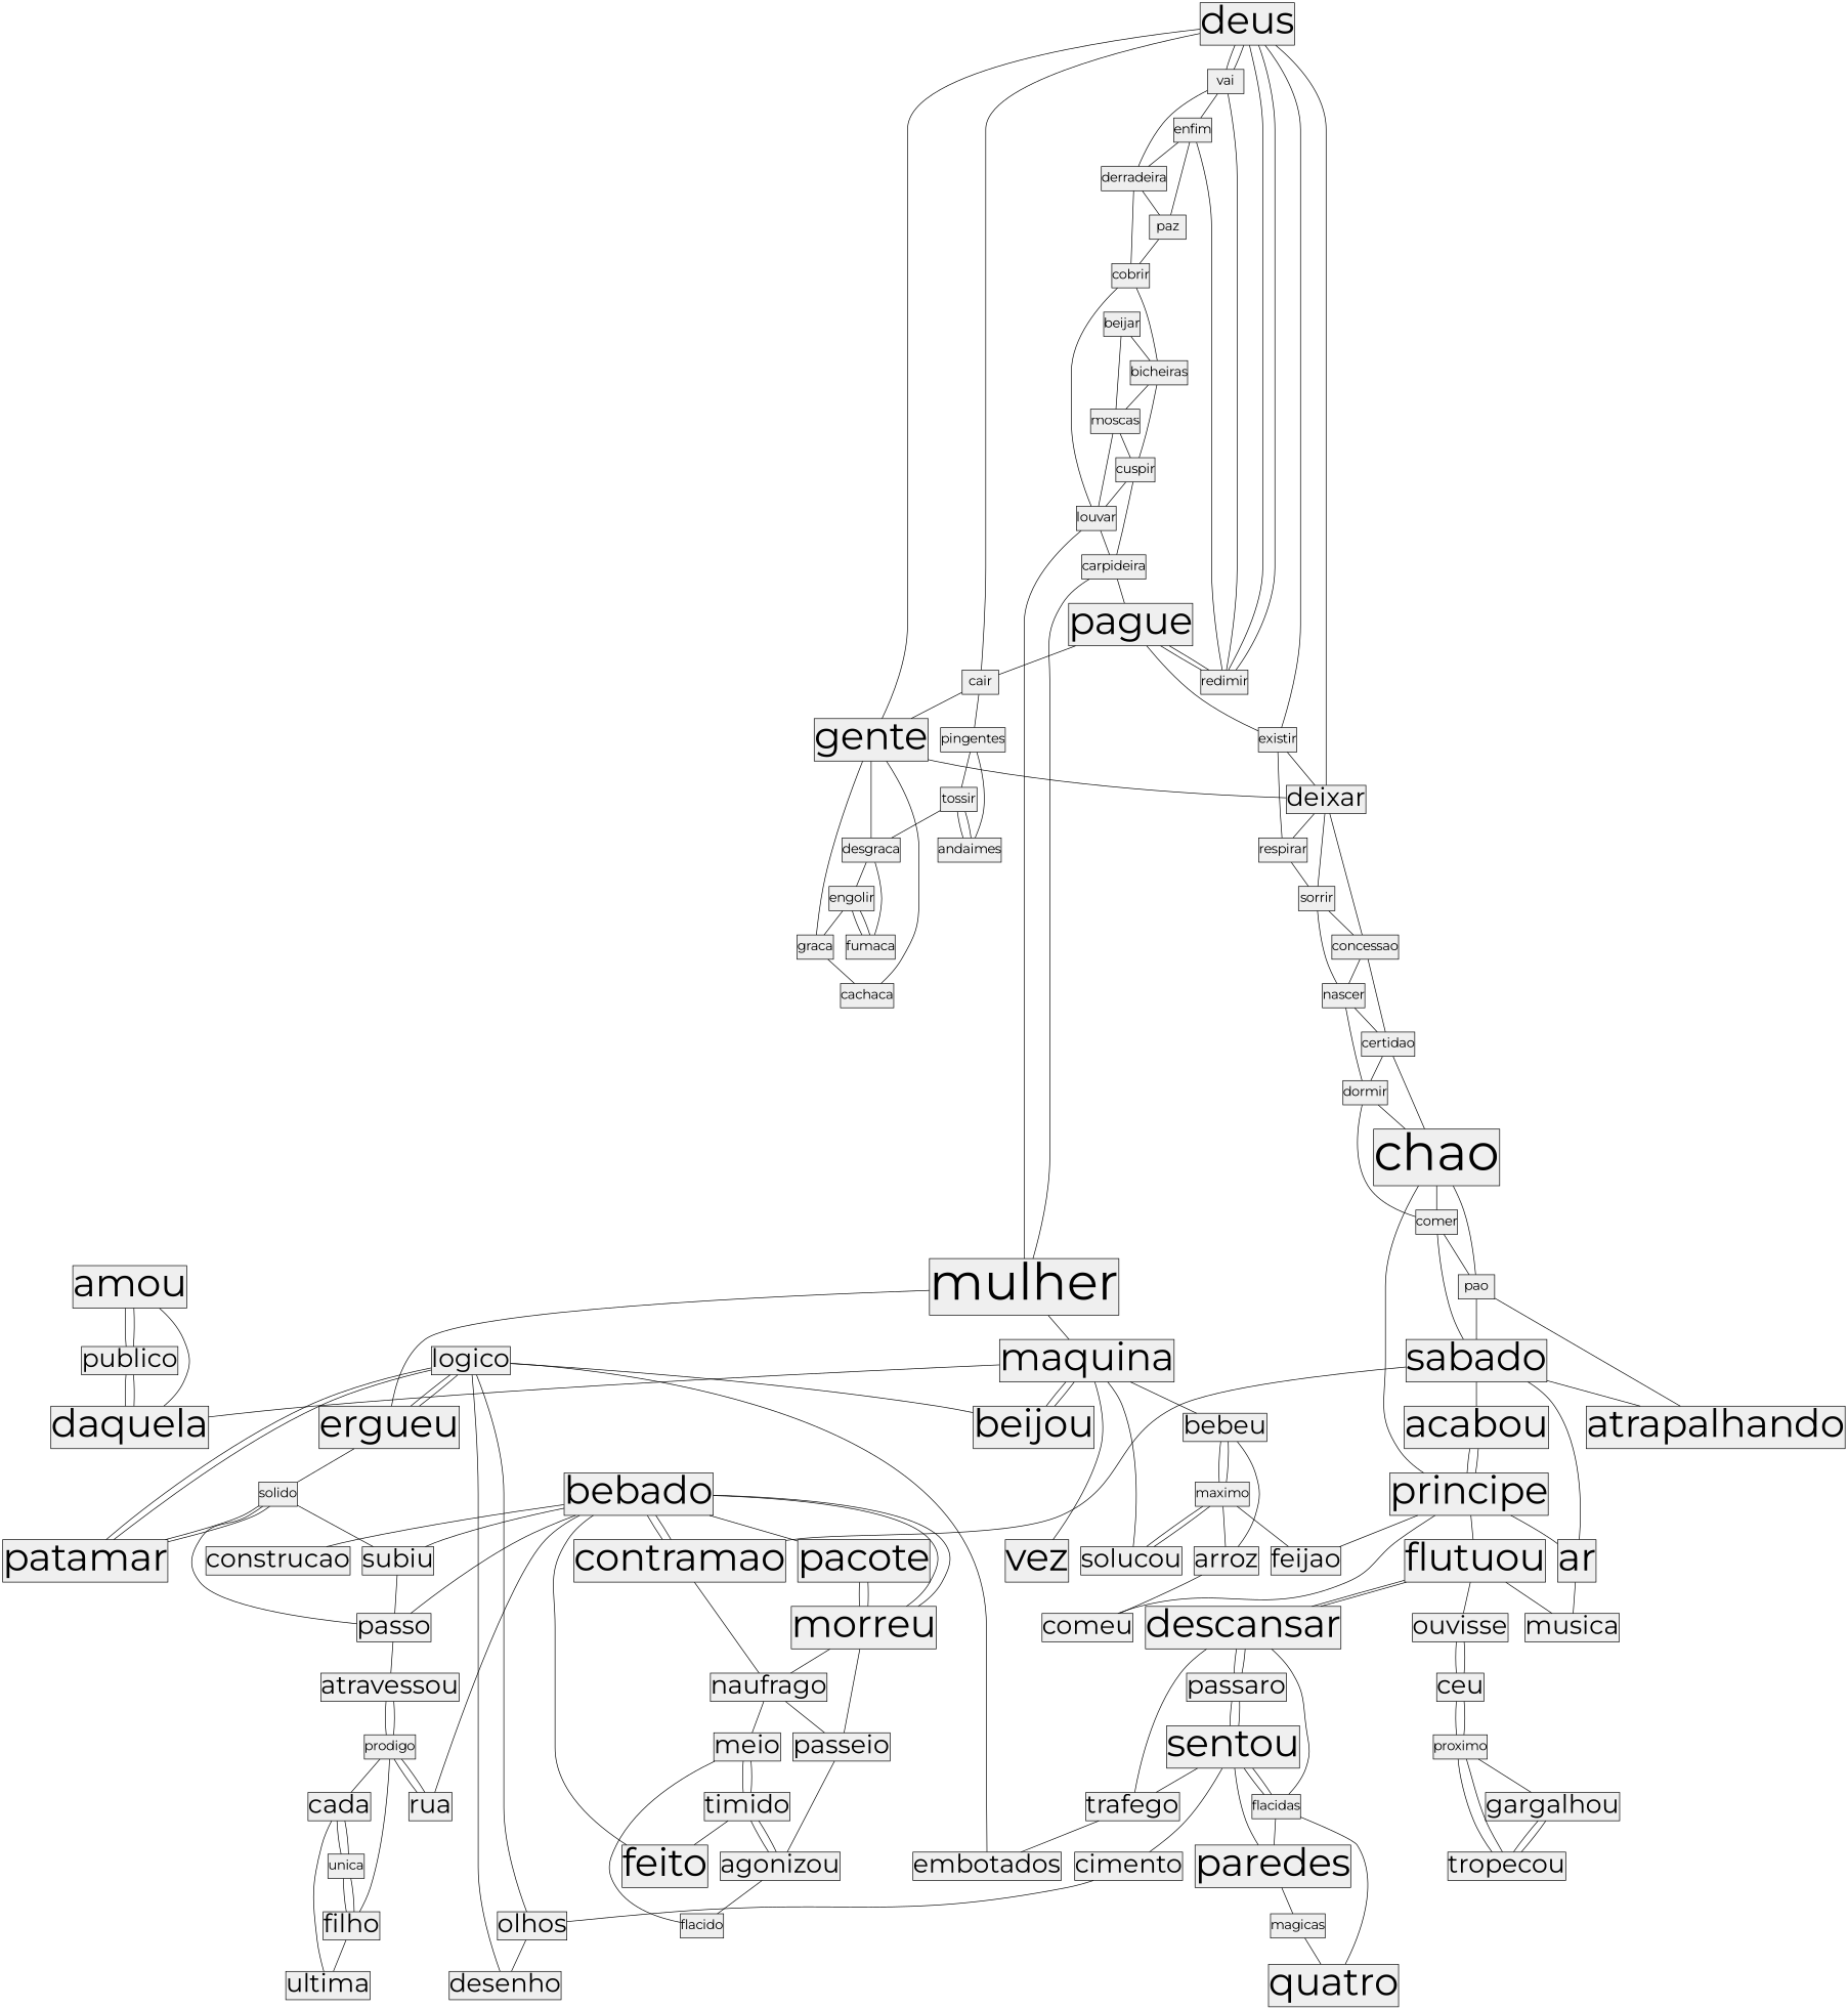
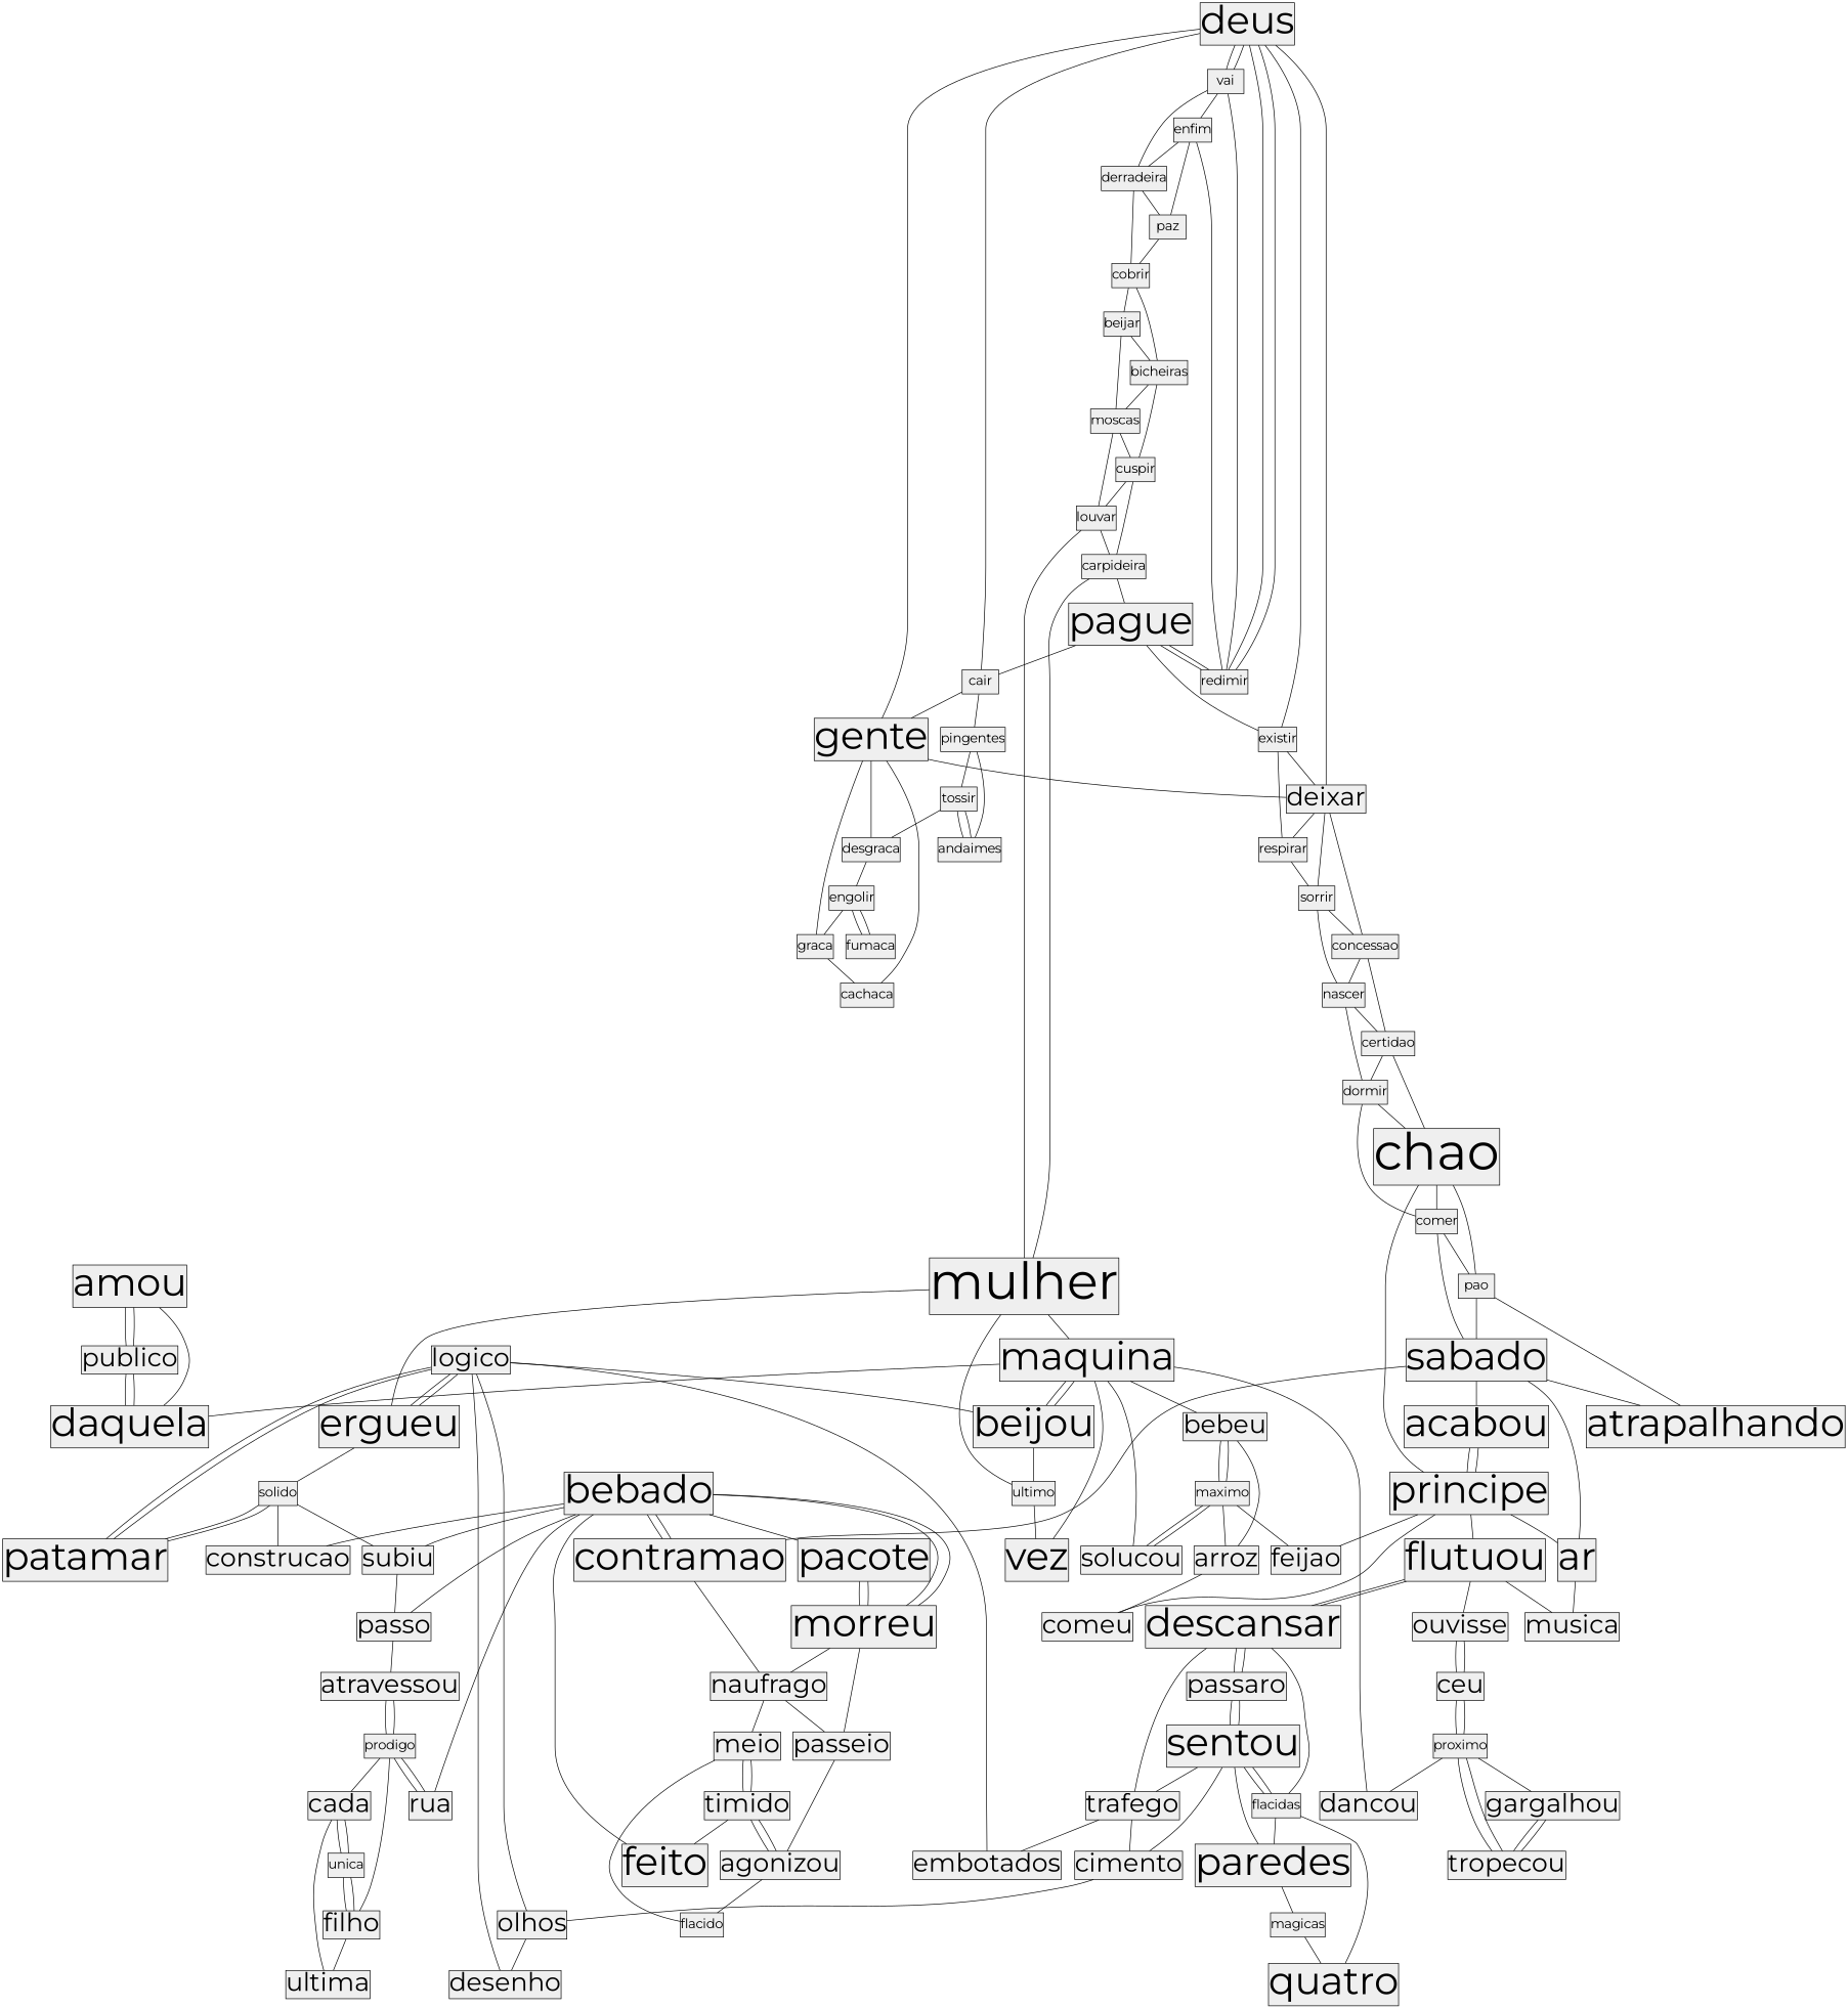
  graph {
    fontname=Montserrat
    node [fillcolor="#efefef" fontname=Montserrat fontsize=19 margin=0 nodesep=0.75 shape=box style=filled]
    edge [fontname=Montserrat]
    amou [fontsize=57]
    publico [fontsize=38]
    daquela [fontsize=57]
    vez [fontsize=57]
    ultima [fontsize=38]
    beijou [fontsize=57]
    maquina [fontsize=57]
+   ultimo
    bebeu [fontsize=38]
    solucou [fontsize=38]
+   dancou [fontsize=38]
    mulher [fontsize=76]
    ergueu [fontsize=57]
    solido
    logico [fontsize=38]
    cada [fontsize=38]
    unica
    filho [fontsize=38]
    atravessou [fontsize=38]
    prodigo
    rua [fontsize=38]
    passo [fontsize=38]
    timido [fontsize=38]
    feito [fontsize=57]
    agonizou [fontsize=38]
    meio [fontsize=38]
    flacido
    subiu [fontsize=38]
    construcao [fontsize=38]
    arroz [fontsize=38]
    maximo
    patamar [fontsize=57]
    desenho [fontsize=38]
    olhos [fontsize=38]
    embotados [fontsize=38]
    quatro [fontsize=57]
    paredes [fontsize=57]
    magicas
    cimento [fontsize=38]
    sentou [fontsize=57]
    passaro [fontsize=38]
    trafego [fontsize=38]
    flacidas
    descansar [fontsize=57]
    flutuou [fontsize=57]
    ouvisse [fontsize=38]
    musica [fontsize=38]
    sabado [fontsize=57]
    ar [fontsize=57]
    acabou [fontsize=57]
    contramao [fontsize=57]
    atrapalhando [fontsize=57]
    principe [fontsize=57]
    naufrago [fontsize=38]
    bebado [fontsize=57]
    comeu [fontsize=38]
    feijao [fontsize=38]
    passeio [fontsize=38]
    gargalhou [fontsize=38]
    tropecou [fontsize=38]
    proximo
    ceu [fontsize=38]
    pacote [fontsize=57]
    morreu [fontsize=57]
    chao [fontsize=76]
    pao
    comer
    dormir
    certidao
    nascer
    concessao
    sorrir
    deixar [fontsize=38]
    respirar
    existir
    deus [fontsize=57]
    gente [fontsize=57]
    cair
    vai
    redimir
    cachaca
    graca
    desgraca
    pingentes
    derradeira
    enfim
    pague [fontsize=57]
    engolir
    fumaca
    tossir
    andaimes
    carpideira
    louvar
    cuspir
    moscas
    bicheiras
    beijar
    cobrir
    paz
    amou -- publico
    publico -- amou
    publico -- daquela
    daquela -- amou
    daquela -- publico
    beijou -- maquina
+   beijou -- ultimo
    maquina -- daquela
    maquina -- vez
    maquina -- beijou
    maquina -- bebeu
    maquina -- solucou
+   maquina -- dancou
+   ultimo -- vez
    bebeu -- arroz
    bebeu -- maximo
    solucou -- maximo
    mulher -- maquina
+   mulher -- ultimo
    mulher -- ergueu
    ergueu -- solido
    ergueu -- logico
    solido -- subiu
-   solido -- passo
+   solido -- construcao
    solido -- patamar
    logico -- beijou
    logico -- ergueu
    logico -- patamar
    logico -- desenho
    logico -- olhos
    logico -- embotados
    cada -- ultima
    cada -- unica
    unica -- cada
    unica -- filho
    filho -- ultima
    filho -- unica
    atravessou -- prodigo
    prodigo -- cada
    prodigo -- filho
    prodigo -- atravessou
    prodigo -- rua
    rua -- prodigo
    passo -- atravessou
    timido -- feito
    timido -- agonizou
    timido -- meio
    agonizou -- timido
    agonizou -- flacido
    meio -- timido
    meio -- flacido
    subiu -- passo
    arroz -- comeu
    maximo -- bebeu
    maximo -- solucou
    maximo -- arroz
    maximo -- feijao
    patamar -- solido
    patamar -- logico
    olhos -- desenho
    paredes -- magicas
    magicas -- quatro
    cimento -- olhos
    sentou -- paredes
    sentou -- cimento
    sentou -- passaro
    sentou -- trafego
    sentou -- flacidas
    passaro -- sentou
    passaro -- descansar
    trafego -- embotados
+   trafego -- cimento
    flacidas -- quatro
    flacidas -- paredes
    flacidas -- sentou
    descansar -- passaro
    descansar -- trafego
    descansar -- flacidas
    descansar -- flutuou
    flutuou -- descansar
    flutuou -- ouvisse
    flutuou -- musica
    ouvisse -- ceu
    sabado -- ar
    sabado -- acabou
    sabado -- contramao
    sabado -- atrapalhando
    ar -- musica
    acabou -- principe
    contramao -- naufrago
    contramao -- bebado
    principe -- flutuou
    principe -- ar
    principe -- acabou
    principe -- comeu
    principe -- feijao
    naufrago -- meio
    naufrago -- passeio
    bebado -- rua
    bebado -- passo
    bebado -- feito
    bebado -- subiu
    bebado -- construcao
    bebado -- contramao
    bebado -- pacote
    bebado -- morreu
    passeio -- agonizou
    gargalhou -- tropecou
    tropecou -- gargalhou
    tropecou -- proximo
+   proximo -- dancou
    proximo -- gargalhou
    proximo -- tropecou
    proximo -- ceu
    ceu -- ouvisse
    ceu -- proximo
    pacote -- morreu
    morreu -- naufrago
    morreu -- bebado
    morreu -- passeio
    morreu -- pacote
    chao -- principe
    chao -- pao
    chao -- comer
    pao -- sabado
    pao -- atrapalhando
    comer -- sabado
    comer -- pao
    dormir -- chao
    dormir -- comer
    certidao -- chao
    certidao -- dormir
    nascer -- dormir
    nascer -- certidao
    concessao -- certidao
    concessao -- nascer
    sorrir -- nascer
    sorrir -- concessao
    deixar -- concessao
    deixar -- sorrir
    deixar -- respirar
    respirar -- sorrir
    existir -- deixar
    existir -- respirar
    deus -- deixar
    deus -- existir
    deus -- gente
    deus -- cair
    deus -- vai
    deus -- redimir
    gente -- deixar
    gente -- cachaca
    gente -- graca
    gente -- desgraca
    cair -- gente
    cair -- pingentes
    vai -- deus
    vai -- derradeira
    vai -- enfim
    redimir -- deus
    redimir -- vai
    redimir -- enfim
    redimir -- pague
    graca -- cachaca
    desgraca -- engolir
-   desgraca -- fumaca
    pingentes -- tossir
    pingentes -- andaimes
    derradeira -- cobrir
    derradeira -- paz
    enfim -- derradeira
    enfim -- paz
    pague -- existir
    pague -- cair
    pague -- redimir
    engolir -- graca
    engolir -- fumaca
    fumaca -- engolir
    tossir -- desgraca
    tossir -- andaimes
    andaimes -- tossir
    carpideira -- mulher
    carpideira -- pague
    louvar -- mulher
    louvar -- carpideira
    cuspir -- carpideira
    cuspir -- louvar
    moscas -- louvar
    moscas -- cuspir
    bicheiras -- cuspir
    bicheiras -- moscas
    beijar -- moscas
    beijar -- bicheiras
    cobrir -- bicheiras
-   cobrir -- louvar
+   cobrir -- beijar
    paz -- cobrir
  }
